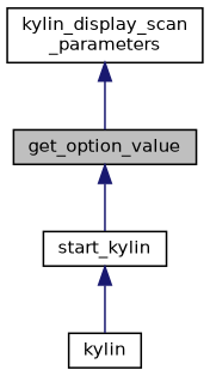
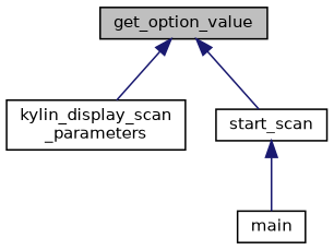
  digraph {
    rankdir=TB
    node [color=black fillcolor=white fontname=Helvetica fontsize=10 shape=record style=filled]
    edge [color=midnightblue dir=back fontname=Helvetica fontsize=10 labelfontname=Helvetica labelfontsize=10 style=solid]
    n1 [fillcolor=grey75 fontcolor=black height=0.2 label=get_option_value width=0.4]
    n2 [height=0.2 label="kylin_display_scan\l_parameters" width=0.4]
-   n3 [height=0.2 label=start_kylin width=0.4]
-   n4 [height=0.2 label=kylin width=0.4]
-   n2 -> n1
+   n3 [height=0.2 label=start_scan width=0.4]
+   n4 [height=0.2 label=main width=0.4]
+   n1 -> n2
    n1 -> n3
    n3 -> n4
  }
